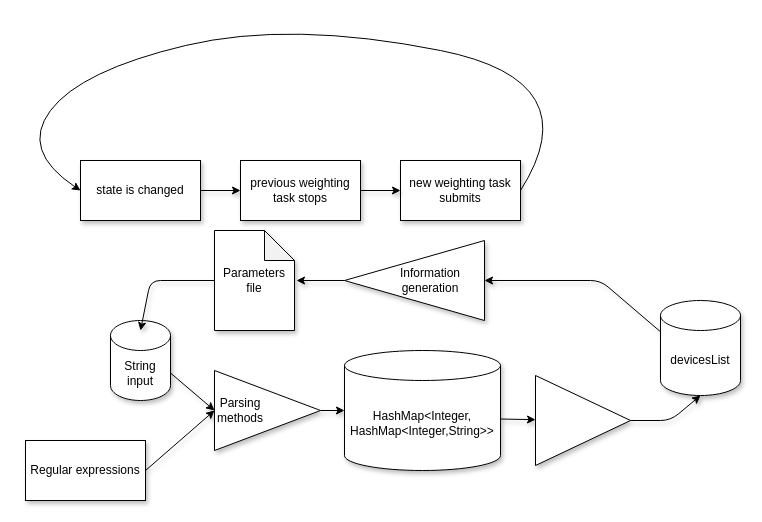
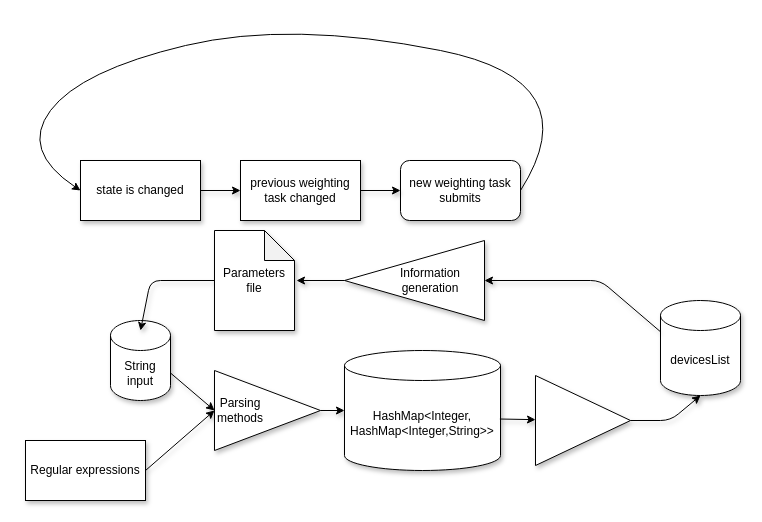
  <mxCell id="0" />
  <mxCell id="1" parent="0" />
  <mxCell id="2" value="state is changed" style="rounded=0;whiteSpace=wrap;html=1;shadow=1;" vertex="1" parent="1"><mxGeometry x="80" y="160" width="120" height="60" as="geometry" /></mxCell>
  <mxCell id="3" value="" style="endArrow=classic;html=1;exitX=1;exitY=0.5;exitDx=0;exitDy=0;entryX=0;entryY=0.5;entryDx=0;entryDy=0;shadow=1;" edge="1" parent="1" source="2" target="4"><mxGeometry width="50" height="50" relative="1" as="geometry"><mxPoint x="310" y="230" as="sourcePoint" /><mxPoint x="250" y="190" as="targetPoint" /></mxGeometry></mxCell>
- <mxCell id="4" value="previous weighting task stops" style="rounded=0;whiteSpace=wrap;html=1;shadow=1;" vertex="1" parent="1"><mxGeometry x="240" y="160" width="120" height="60" as="geometry" /></mxCell>
- <mxCell id="5" value="new weighting task submits" style="rounded=0;whiteSpace=wrap;html=1;shadow=1;" vertex="1" parent="1"><mxGeometry x="400" y="160" width="120" height="60" as="geometry" /></mxCell>
+ <mxCell id="4" value="previous weighting task changed" style="rounded=0;whiteSpace=wrap;html=1;shadow=1;" vertex="1" parent="1"><mxGeometry x="240" y="160" width="120" height="60" as="geometry" /></mxCell>
+ <mxCell id="5" value="new weighting task submits" style="whiteSpace=wrap;html=1;shadow=1;rounded=1;" vertex="1" parent="1"><mxGeometry x="400" y="160" width="120" height="60" as="geometry" /></mxCell>
  <mxCell id="6" value="" style="endArrow=classic;html=1;entryX=0;entryY=0.5;entryDx=0;entryDy=0;exitX=1;exitY=0.5;exitDx=0;exitDy=0;shadow=1;" edge="1" parent="1" source="4" target="5"><mxGeometry width="50" height="50" relative="1" as="geometry"><mxPoint x="310" y="230" as="sourcePoint" /><mxPoint x="360" y="180" as="targetPoint" /></mxGeometry></mxCell>
  <mxCell id="7" value="" style="curved=1;endArrow=classic;html=1;exitX=1;exitY=0.5;exitDx=0;exitDy=0;entryX=0;entryY=0.5;entryDx=0;entryDy=0;" edge="1" parent="1" source="5" target="2"><mxGeometry width="50" height="50" relative="1" as="geometry"><mxPoint x="310" y="230" as="sourcePoint" /><mxPoint x="360" y="180" as="targetPoint" /><Array as="points"><mxPoint x="590" y="80" /><mxPoint x="290" y="20" /><mxPoint x="80" y="70" /><mxPoint x="20" y="150" /></Array></mxGeometry></mxCell>
  <mxCell id="8" value="String input" style="shape=cylinder3;whiteSpace=wrap;html=1;boundedLbl=1;backgroundOutline=1;size=15;shadow=1;" vertex="1" parent="1"><mxGeometry x="110" y="320" width="60" height="80" as="geometry" /></mxCell>
  <mxCell id="9" value="" style="endArrow=classic;html=1;shadow=1;exitX=1;exitY=0;exitDx=0;exitDy=52.5;exitPerimeter=0;entryX=0;entryY=0.5;entryDx=0;entryDy=0;" edge="1" parent="1" source="8" target="12"><mxGeometry width="50" height="50" relative="1" as="geometry"><mxPoint x="350" y="440" as="sourcePoint" /><mxPoint x="290" y="410" as="targetPoint" /></mxGeometry></mxCell>
  <mxCell id="10" value="Regular expressions" style="rounded=0;whiteSpace=wrap;html=1;shadow=1;" vertex="1" parent="1"><mxGeometry x="25" y="440" width="120" height="60" as="geometry" /></mxCell>
  <mxCell id="11" value="" style="endArrow=classic;html=1;shadow=1;exitX=1;exitY=0.5;exitDx=0;exitDy=0;entryX=0;entryY=0.5;entryDx=0;entryDy=0;" edge="1" parent="1" source="10" target="12"><mxGeometry width="50" height="50" relative="1" as="geometry"><mxPoint x="350" y="430" as="sourcePoint" /><mxPoint x="290" y="410" as="targetPoint" /></mxGeometry></mxCell>
  <mxCell id="12" value="" style="triangle;whiteSpace=wrap;html=1;shadow=1;" vertex="1" parent="1"><mxGeometry x="214" y="370" width="106" height="80" as="geometry" /></mxCell>
  <mxCell id="13" value="Parsing&lt;br&gt;methods" style="text;html=1;strokeColor=none;fillColor=none;align=center;verticalAlign=middle;whiteSpace=wrap;rounded=0;shadow=1;" vertex="1" parent="1"><mxGeometry x="220" y="400" width="40" height="20" as="geometry" /></mxCell>
  <mxCell id="14" value="" style="endArrow=classic;html=1;shadow=1;exitX=1;exitY=0.5;exitDx=0;exitDy=0;" edge="1" parent="1" source="12" target="15"><mxGeometry width="50" height="50" relative="1" as="geometry"><mxPoint x="350" y="410" as="sourcePoint" /><mxPoint x="490" y="410" as="targetPoint" /></mxGeometry></mxCell>
  <mxCell id="15" value="HashMap&amp;lt;Integer, HashMap&amp;lt;Integer,String&amp;gt;&amp;gt;" style="shape=cylinder3;whiteSpace=wrap;html=1;boundedLbl=1;backgroundOutline=1;size=15;shadow=1;" vertex="1" parent="1"><mxGeometry x="344" y="350" width="156" height="120" as="geometry" /></mxCell>
  <mxCell id="16" value="" style="endArrow=classic;html=1;shadow=1;exitX=0.996;exitY=0.571;exitDx=0;exitDy=0;exitPerimeter=0;" edge="1" parent="1" source="15" target="17"><mxGeometry width="50" height="50" relative="1" as="geometry"><mxPoint x="350" y="410" as="sourcePoint" /><mxPoint x="570" y="420" as="targetPoint" /></mxGeometry></mxCell>
  <mxCell id="17" value="" style="triangle;whiteSpace=wrap;html=1;shadow=1;" vertex="1" parent="1"><mxGeometry x="535" y="375" width="95" height="90" as="geometry" /></mxCell>
  <mxCell id="18" value="" style="endArrow=classic;html=1;shadow=1;exitX=1;exitY=0.5;exitDx=0;exitDy=0;entryX=0.5;entryY=1;entryDx=0;entryDy=0;entryPerimeter=0;" edge="1" parent="1" source="17" target="19"><mxGeometry width="50" height="50" relative="1" as="geometry"><mxPoint x="390" y="410" as="sourcePoint" /><mxPoint x="680" y="420" as="targetPoint" /><Array as="points"><mxPoint x="670" y="420" /></Array></mxGeometry></mxCell>
  <mxCell id="19" value="devicesList" style="shape=cylinder3;whiteSpace=wrap;html=1;boundedLbl=1;backgroundOutline=1;size=15;shadow=1;" vertex="1" parent="1"><mxGeometry x="660" y="300" width="80" height="95" as="geometry" /></mxCell>
  <mxCell id="20" value="" style="endArrow=classic;html=1;shadow=1;exitX=0;exitY=0;exitDx=0;exitDy=31.25;exitPerimeter=0;entryX=0;entryY=0.5;entryDx=0;entryDy=0;" edge="1" parent="1" source="19" target="21"><mxGeometry width="50" height="50" relative="1" as="geometry"><mxPoint x="380" y="410" as="sourcePoint" /><mxPoint x="500" y="280" as="targetPoint" /><Array as="points"><mxPoint x="600" y="280" /></Array></mxGeometry></mxCell>
  <mxCell id="21" value="" style="triangle;whiteSpace=wrap;html=1;shadow=1;rotation=-180;" vertex="1" parent="1"><mxGeometry x="344" y="240" width="140" height="80" as="geometry" /></mxCell>
  <mxCell id="22" value="Information&lt;br&gt;generation" style="text;html=1;strokeColor=none;fillColor=none;align=center;verticalAlign=middle;whiteSpace=wrap;rounded=0;shadow=1;" vertex="1" parent="1"><mxGeometry x="410" y="270" width="40" height="20" as="geometry" /></mxCell>
  <mxCell id="23" value="" style="endArrow=classic;html=1;shadow=1;exitX=1;exitY=0.5;exitDx=0;exitDy=0;entryX=1.025;entryY=0.5;entryDx=0;entryDy=0;entryPerimeter=0;" edge="1" parent="1" source="21" target="25"><mxGeometry width="50" height="50" relative="1" as="geometry"><mxPoint x="380" y="400" as="sourcePoint" /><mxPoint x="274" y="280" as="targetPoint" /></mxGeometry></mxCell>
  <mxCell id="24" value="" style="endArrow=classic;html=1;shadow=1;exitX=0;exitY=0.5;exitDx=0;exitDy=0;exitPerimeter=0;" edge="1" parent="1" source="25"><mxGeometry width="50" height="50" relative="1" as="geometry"><mxPoint x="214" y="280" as="sourcePoint" /><mxPoint x="140" y="330" as="targetPoint" /><Array as="points"><mxPoint x="150" y="280" /></Array></mxGeometry></mxCell>
  <mxCell id="25" value="Parameters&lt;br&gt;file" style="shape=note;whiteSpace=wrap;html=1;backgroundOutline=1;darkOpacity=0.05;shadow=1;" vertex="1" parent="1"><mxGeometry x="214" y="230" width="80" height="100" as="geometry" /></mxCell>
